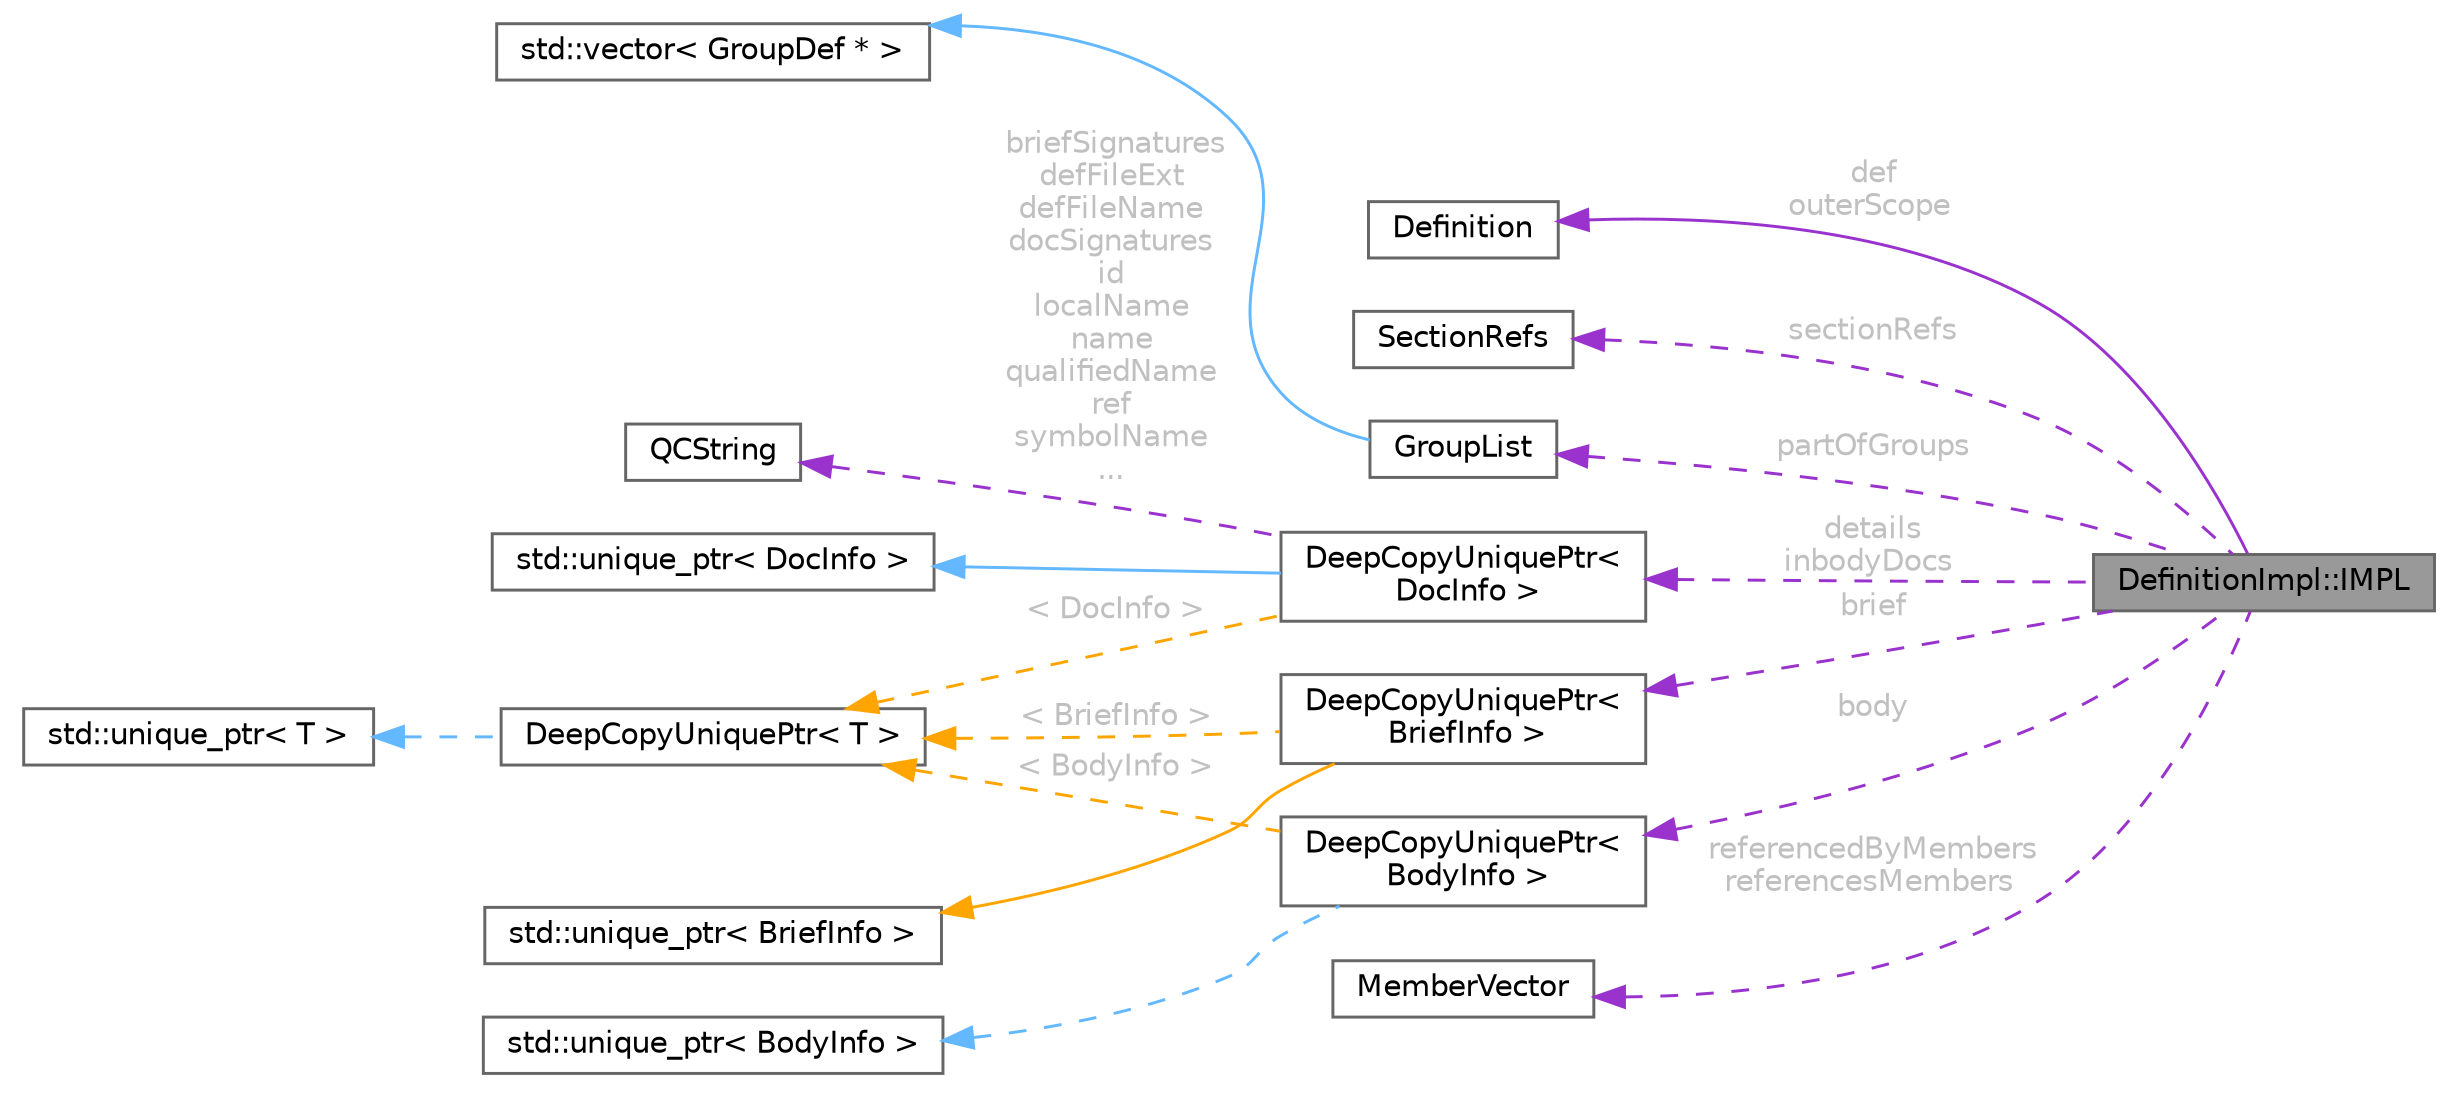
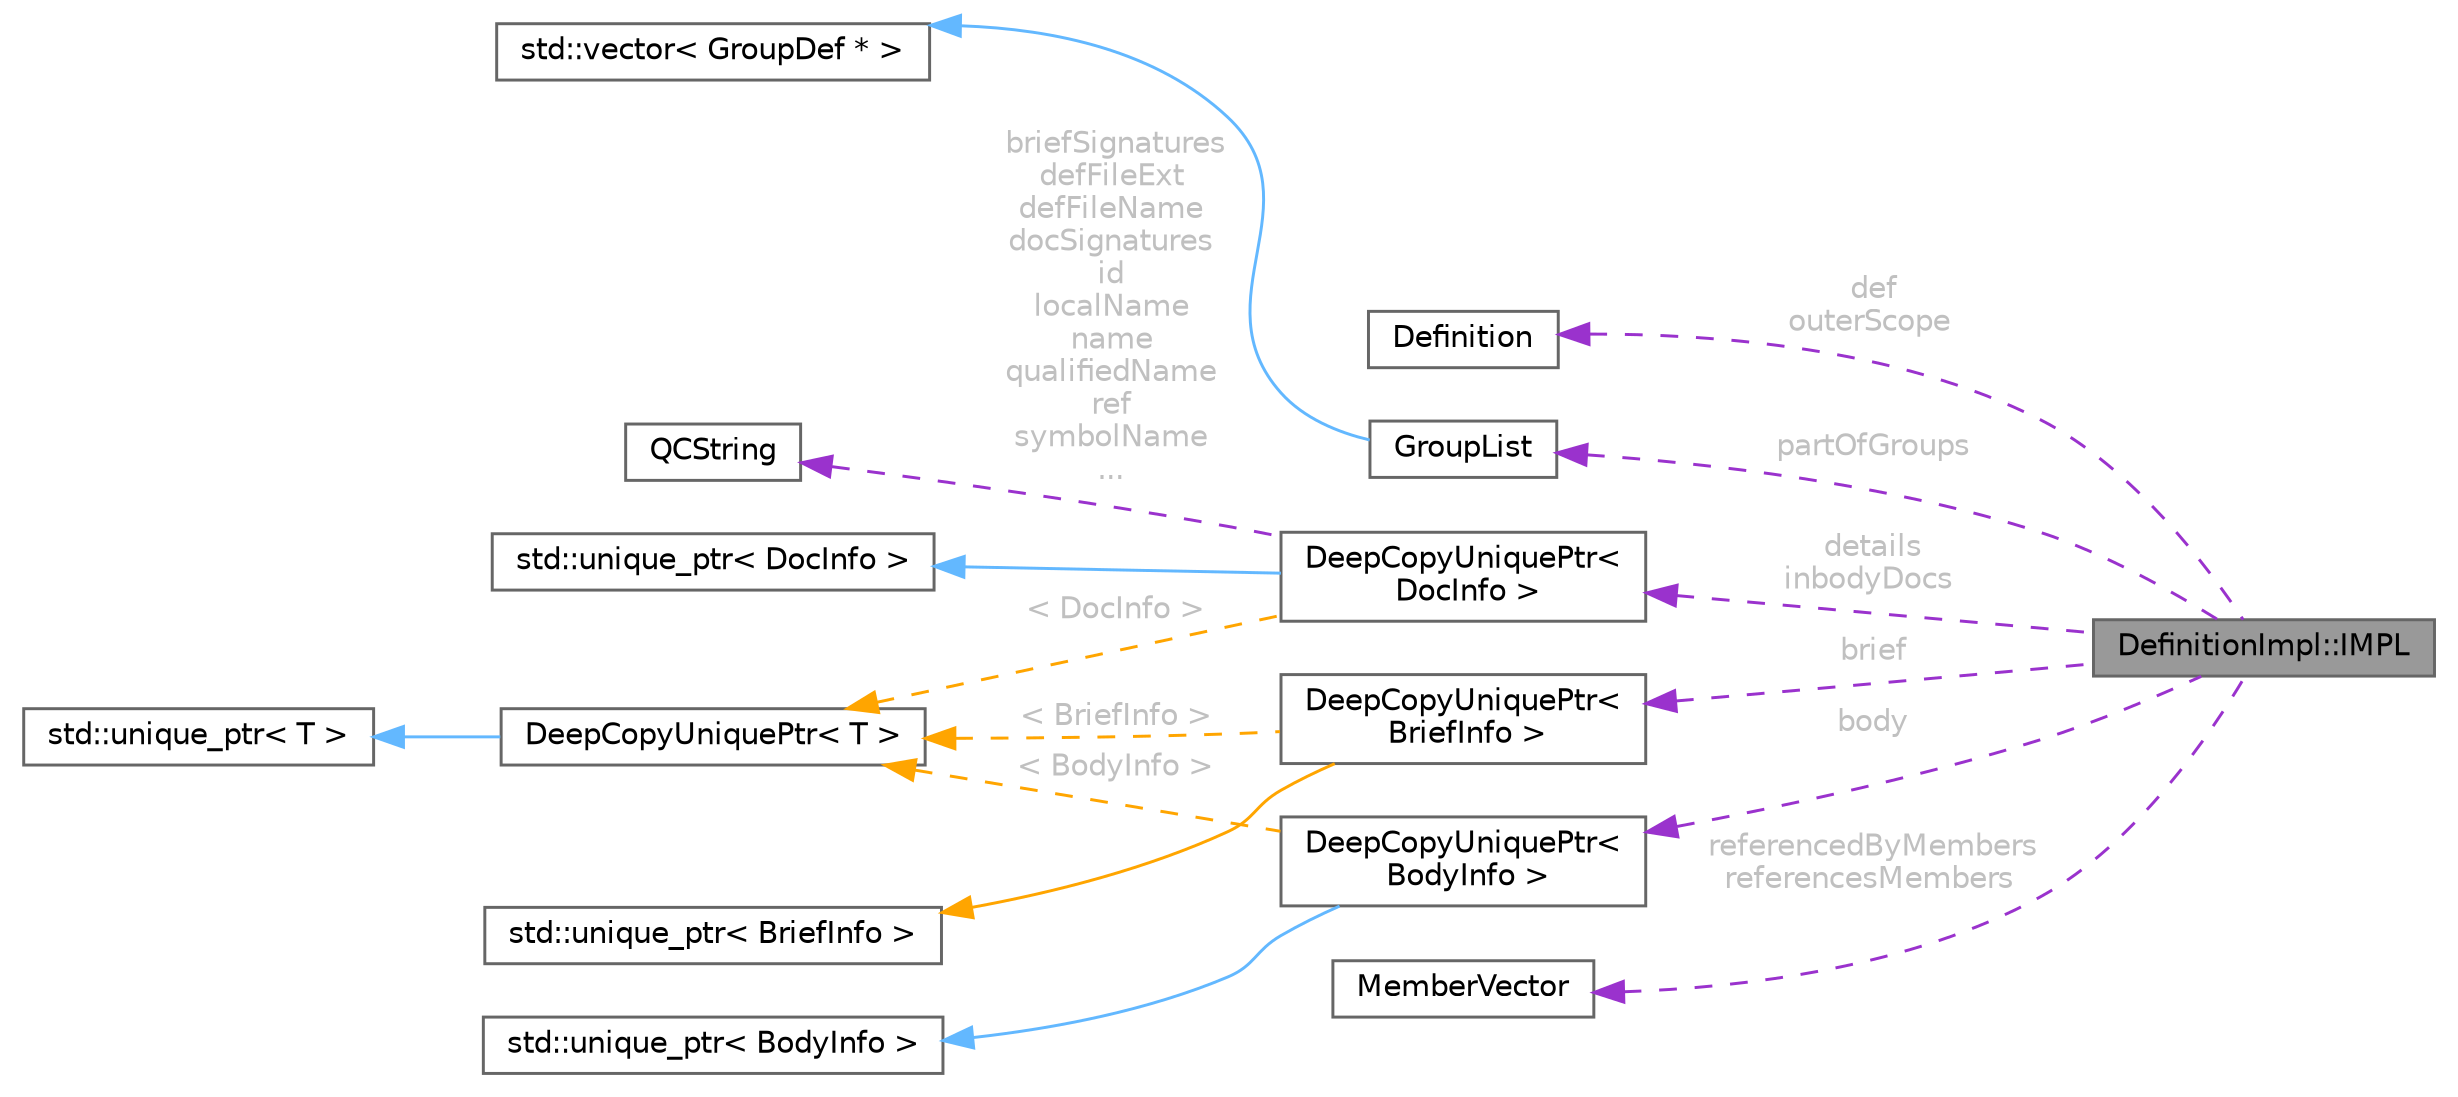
  digraph {
    rankdir=LR
    node [color=gray40 fillcolor=white fontname=Helvetica fontsize=10 shape=box style=filled]
    edge [color=darkorchid3 dir=back fontcolor=grey fontname=Helvetica fontsize=10 labelfontname=Helvetica labelfontsize=10 style=dashed]
    n1 [fillcolor=grey60 fontcolor=black height=0.2 label="DefinitionImpl::IMPL" width=0.4]
    n2 [height=0.2 label=Definition width=0.4]
-   n3 [height=0.2 label=SectionRefs width=0.4]
    n4 [height=0.2 label=GroupList width=0.4]
    n5 [height=0.2 label="std::vector\< GroupDef * \>" width=0.4]
    n6 [height=0.2 label="DeepCopyUniquePtr\<\l DocInfo \>" width=0.4]
    n7 [height=0.2 label="std::unique_ptr\< DocInfo \>" width=0.4]
    n8 [height=0.2 label="DeepCopyUniquePtr\< T \>" width=0.4]
    n9 [height=0.2 label="DeepCopyUniquePtr\<\l BriefInfo \>" width=0.4]
    n10 [height=0.2 label="DeepCopyUniquePtr\<\l BodyInfo \>" width=0.4]
    n11 [height=0.2 label="std::unique_ptr\< T \>" width=0.4]
    n12 [height=0.2 label="std::unique_ptr\< BriefInfo \>" width=0.4]
    n13 [height=0.2 label="std::unique_ptr\< BodyInfo \>" width=0.4]
    n14 [height=0.2 label=QCString width=0.4]
    n15 [height=0.2 label=MemberVector width=0.4]
-   n2 -> n1 [label=" def\nouterScope" style=solid]
-   n3 -> n1 [label=" sectionRefs"]
+   n2 -> n1 [label=" def\nouterScope"]
    n4 -> n1 [label=" partOfGroups"]
    n5 -> n4 [color=steelblue1 style=solid fontcolor=""]
    n6 -> n1 [label=" details\ninbodyDocs"]
    n7 -> n6 [color=steelblue1 style=solid fontcolor=""]
    n8 -> n6 [color=orange label=" \< DocInfo \>"]
    n8 -> n9 [color=orange label=" \< BriefInfo \>"]
    n8 -> n10 [color=orange label=" \< BodyInfo \>"]
    n9 -> n1 [label=" brief"]
    n10 -> n1 [label=" body"]
-   n11 -> n8 [color=steelblue1 fontcolor=""]
+   n11 -> n8 [color=steelblue1 style=solid fontcolor=""]
    n12 -> n9 [color=orange style=solid fontcolor=""]
-   n13 -> n10 [color=steelblue1 fontcolor=""]
+   n13 -> n10 [color=steelblue1 style=solid fontcolor=""]
    n14 -> n6 [label=" briefSignatures\ndefFileExt\ndefFileName\ndocSignatures\nid\nlocalName\nname\nqualifiedName\nref\nsymbolName\n..."]
    n15 -> n1 [label=" referencedByMembers\nreferencesMembers"]
  }
